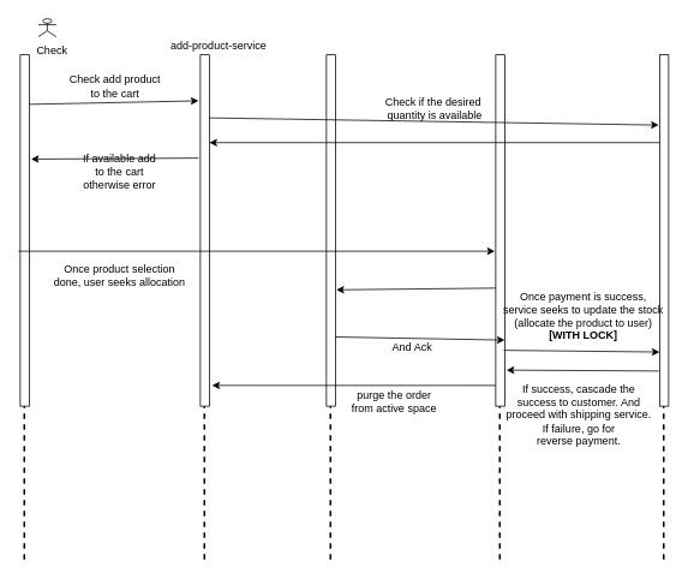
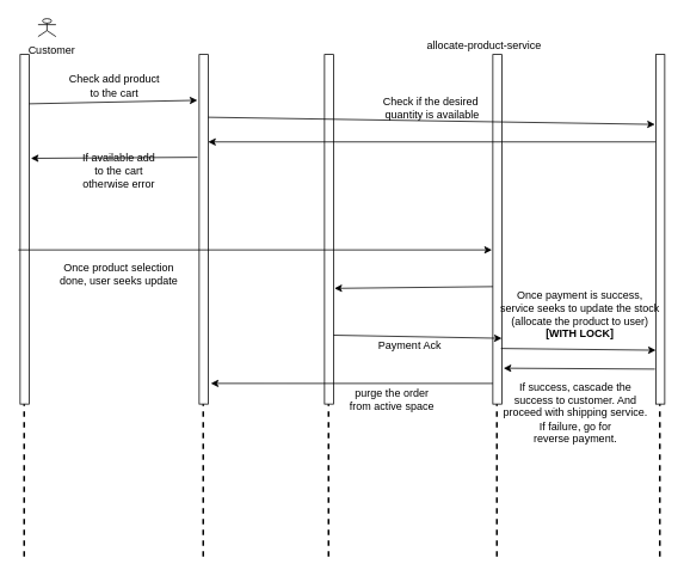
  <mxCell id="0" />
  <mxCell id="1" parent="0" />
  <mxCell id="2" value="" style="rounded=0;whiteSpace=wrap;html=1;" vertex="1" parent="1"><mxGeometry x="222" y="60" width="10" height="390" as="geometry" /></mxCell>
  <mxCell id="3" value="" style="rounded=0;whiteSpace=wrap;html=1;" vertex="1" parent="1"><mxGeometry x="550" y="60" width="10" height="390" as="geometry" /></mxCell>
  <mxCell id="4" value="" style="rounded=0;whiteSpace=wrap;html=1;" vertex="1" parent="1"><mxGeometry x="732" y="60" width="10" height="390" as="geometry" /></mxCell>
- <mxCell id="5" value="add-product-service" style="text;html=1;align=center;verticalAlign=middle;resizable=0;points=[];autosize=1;" vertex="1" parent="1"><mxGeometry x="182" y="40" width="120" height="20" as="geometry" /></mxCell>
+ <mxCell id="6" value="allocate-product-service&lt;br&gt;" style="text;html=1;align=center;verticalAlign=middle;resizable=0;points=[];autosize=1;" vertex="1" parent="1"><mxGeometry x="470" y="40" width="140" height="20" as="geometry" /></mxCell>
  <mxCell id="7" value="" style="endArrow=none;dashed=1;html=1;jumpSize=5;strokeWidth=2;" edge="1" parent="1"><mxGeometry width="50" height="50" relative="1" as="geometry"><mxPoint x="226.5" y="620" as="sourcePoint" /><mxPoint x="226.5" y="450" as="targetPoint" /></mxGeometry></mxCell>
  <mxCell id="8" value="" style="endArrow=none;dashed=1;html=1;strokeWidth=2;" edge="1" parent="1"><mxGeometry width="50" height="50" relative="1" as="geometry"><mxPoint x="554.5" y="620" as="sourcePoint" /><mxPoint x="554.5" y="450" as="targetPoint" /></mxGeometry></mxCell>
  <mxCell id="9" value="" style="endArrow=none;dashed=1;html=1;strokeWidth=2;" edge="1" parent="1"><mxGeometry width="50" height="50" relative="1" as="geometry"><mxPoint x="736.5" y="620" as="sourcePoint" /><mxPoint x="736.5" y="450" as="targetPoint" /></mxGeometry></mxCell>
  <mxCell id="10" value="" style="rounded=0;whiteSpace=wrap;html=1;" vertex="1" parent="1"><mxGeometry x="22" y="60" width="10" height="390" as="geometry" /></mxCell>
  <mxCell id="11" value="" style="endArrow=none;dashed=1;html=1;jumpSize=5;strokeWidth=2;" edge="1" parent="1"><mxGeometry width="50" height="50" relative="1" as="geometry"><mxPoint x="26.5" y="620" as="sourcePoint" /><mxPoint x="26.5" y="450" as="targetPoint" /></mxGeometry></mxCell>
- <mxCell id="12" value="Check" style="text;html=1;align=center;verticalAlign=middle;resizable=0;points=[];autosize=1;" vertex="1" parent="1"><mxGeometry x="22" y="45" width="70" height="20" as="geometry" /></mxCell>
+ <mxCell id="12" value="Customer" style="text;html=1;align=center;verticalAlign=middle;resizable=0;points=[];autosize=1;" vertex="1" parent="1"><mxGeometry x="22" y="45" width="70" height="20" as="geometry" /></mxCell>
  <mxCell id="13" value="" style="shape=umlActor;verticalLabelPosition=bottom;labelBackgroundColor=#ffffff;verticalAlign=top;html=1;outlineConnect=0;" vertex="1" parent="1"><mxGeometry y="20" width="20" height="20" as="geometry" x="42" /></mxCell>
  <mxCell id="14" value="" style="rounded=0;whiteSpace=wrap;html=1;" vertex="1" parent="1"><mxGeometry x="362" y="60" width="10" height="390" as="geometry" /></mxCell>
  <mxCell id="15" value="" style="endArrow=none;dashed=1;html=1;strokeWidth=2;" edge="1" parent="1"><mxGeometry width="50" height="50" relative="1" as="geometry"><mxPoint x="366.5" y="620" as="sourcePoint" /><mxPoint x="366.5" y="450" as="targetPoint" /></mxGeometry></mxCell>
  <mxCell id="16" value="" style="endArrow=classic;html=1;entryX=-0.2;entryY=0.131;entryDx=0;entryDy=0;entryPerimeter=0;" edge="1" parent="1" target="2"><mxGeometry width="50" height="50" relative="1" as="geometry"><mxPoint x="32" y="115" as="sourcePoint" /><mxPoint x="82" y="65" as="targetPoint" /></mxGeometry></mxCell>
  <mxCell id="17" value="" style="endArrow=classic;html=1;entryX=-0.1;entryY=0.2;entryDx=0;entryDy=0;entryPerimeter=0;" edge="1" parent="1" target="4"><mxGeometry width="50" height="50" relative="1" as="geometry"><mxPoint x="232" y="130" as="sourcePoint" /><mxPoint x="282" y="80" as="targetPoint" /></mxGeometry></mxCell>
  <mxCell id="18" value="" style="endArrow=classic;html=1;exitX=0;exitY=0.25;exitDx=0;exitDy=0;entryX=1;entryY=0.25;entryDx=0;entryDy=0;" edge="1" parent="1" source="4" target="2"><mxGeometry width="50" height="50" relative="1" as="geometry"><mxPoint x="642" y="200" as="sourcePoint" /><mxPoint x="692" y="150" as="targetPoint" /></mxGeometry></mxCell>
  <mxCell id="19" value="Check add product&lt;br&gt;to the cart" style="text;html=1;align=center;verticalAlign=middle;resizable=0;points=[];autosize=1;" vertex="1" parent="1"><mxGeometry x="62" y="80" width="130" height="30" as="geometry" /></mxCell>
  <mxCell id="20" value="Check if the desired&amp;nbsp;&lt;br&gt;quantity is available" style="text;html=1;align=center;verticalAlign=middle;resizable=0;points=[];autosize=1;" vertex="1" parent="1"><mxGeometry x="422" y="105" width="120" height="30" as="geometry" /></mxCell>
  <mxCell id="21" value="" style="endArrow=classic;html=1;exitX=-0.2;exitY=0.294;exitDx=0;exitDy=0;exitPerimeter=0;entryX=1.2;entryY=0.297;entryDx=0;entryDy=0;entryPerimeter=0;" edge="1" parent="1" source="2" target="10"><mxGeometry width="50" height="50" relative="1" as="geometry"><mxPoint x="122" y="190" as="sourcePoint" /><mxPoint x="172" y="140" as="targetPoint" /></mxGeometry></mxCell>
  <mxCell id="22" value="If available add&lt;br&gt;to the cart&lt;br&gt;otherwise error" style="text;html=1;align=center;verticalAlign=middle;resizable=0;points=[];autosize=1;" vertex="1" parent="1"><mxGeometry x="82" y="165" width="100" height="50" as="geometry" /></mxCell>
  <mxCell id="23" value="" style="endArrow=classic;html=1;entryX=-0.1;entryY=0.559;entryDx=0;entryDy=0;entryPerimeter=0;" edge="1" parent="1" target="3"><mxGeometry width="50" height="50" relative="1" as="geometry"><mxPoint x="20" y="278" as="sourcePoint" /><mxPoint x="102" y="240" as="targetPoint" /></mxGeometry></mxCell>
- <mxCell id="24" value="Once product selection&lt;br&gt;done, user seeks allocation" style="text;html=1;align=center;verticalAlign=middle;resizable=0;points=[];autosize=1;" vertex="1" parent="1"><mxGeometry x="52" y="290" width="160" height="30" as="geometry" /></mxCell>
+ <mxCell id="24" value="Once product selection&lt;br&gt;done, user seeks update" style="text;html=1;align=center;verticalAlign=middle;resizable=0;points=[];autosize=1;" vertex="1" parent="1"><mxGeometry x="52" y="290" width="160" height="30" as="geometry" /></mxCell>
  <mxCell id="25" value="" style="endArrow=classic;html=1;entryX=1.1;entryY=0.669;entryDx=0;entryDy=0;entryPerimeter=0;exitX=0;exitY=0.664;exitDx=0;exitDy=0;exitPerimeter=0;" edge="1" parent="1" source="3" target="14"><mxGeometry width="50" height="50" relative="1" as="geometry"><mxPoint x="472" y="310" as="sourcePoint" /><mxPoint x="522" y="260" as="targetPoint" /></mxGeometry></mxCell>
  <mxCell id="26" value="" style="endArrow=classic;html=1;exitX=1;exitY=0.803;exitDx=0;exitDy=0;exitPerimeter=0;entryX=1;entryY=0.812;entryDx=0;entryDy=0;entryPerimeter=0;" edge="1" parent="1" source="14" target="3"><mxGeometry width="50" height="50" relative="1" as="geometry"><mxPoint x="382" y="360" as="sourcePoint" /><mxPoint x="542" y="330" as="targetPoint" /></mxGeometry></mxCell>
- <mxCell id="27" value="And Ack" style="text;html=1;align=center;verticalAlign=middle;resizable=0;points=[];autosize=1;" vertex="1" parent="1"><mxGeometry x="412" y="375" width="90" height="20" as="geometry" /></mxCell>
+ <mxCell id="27" value="Payment Ack" style="text;html=1;align=center;verticalAlign=middle;resizable=0;points=[];autosize=1;" vertex="1" parent="1"><mxGeometry x="412" y="375" width="90" height="20" as="geometry" /></mxCell>
  <mxCell id="28" value="" style="endArrow=classic;html=1;entryX=0;entryY=0.846;entryDx=0;entryDy=0;entryPerimeter=0;exitX=0.9;exitY=0.841;exitDx=0;exitDy=0;exitPerimeter=0;" edge="1" parent="1" source="3" target="4"><mxGeometry width="50" height="50" relative="1" as="geometry"><mxPoint x="555" y="358" as="sourcePoint" /><mxPoint x="622" y="340" as="targetPoint" /></mxGeometry></mxCell>
  <mxCell id="29" value="Once payment is success,&lt;br&gt;service seeks to update the stock&lt;br&gt;(allocate the product to user)&lt;br&gt;&lt;b&gt;[WITH LOCK]&lt;/b&gt;" style="text;html=1;align=center;verticalAlign=middle;resizable=0;points=[];autosize=1;" vertex="1" parent="1"><mxGeometry x="552" y="320" width="190" height="60" as="geometry" /></mxCell>
  <mxCell id="30" value="" style="endArrow=classic;html=1;exitX=-0.1;exitY=0.9;exitDx=0;exitDy=0;exitPerimeter=0;" edge="1" parent="1" source="4"><mxGeometry width="50" height="50" relative="1" as="geometry"><mxPoint x="642" y="450" as="sourcePoint" /><mxPoint x="562" y="410" as="targetPoint" /></mxGeometry></mxCell>
  <mxCell id="31" value="If success, cascade the&lt;br&gt;success to customer. And &lt;br&gt;proceed&amp;nbsp;with shipping service.&lt;br&gt;If failure, go for &lt;br&gt;reverse payment." style="text;html=1;align=center;verticalAlign=middle;resizable=0;points=[];autosize=1;" vertex="1" parent="1"><mxGeometry x="552" y="420" width="180" height="80" as="geometry" /></mxCell>
  <mxCell id="32" value="" style="endArrow=classic;html=1;entryX=1.3;entryY=0.941;entryDx=0;entryDy=0;entryPerimeter=0;exitX=-0.011;exitY=0.088;exitDx=0;exitDy=0;exitPerimeter=0;" edge="1" parent="1" source="31" target="2"><mxGeometry width="50" height="50" relative="1" as="geometry"><mxPoint x="442" y="450" as="sourcePoint" /><mxPoint x="492" y="400" as="targetPoint" /></mxGeometry></mxCell>
  <mxCell id="33" value="purge the order&lt;br&gt;from active space" style="text;html=1;align=center;verticalAlign=middle;resizable=0;points=[];autosize=1;" vertex="1" parent="1"><mxGeometry x="382" y="430" width="110" height="30" as="geometry" /></mxCell>
